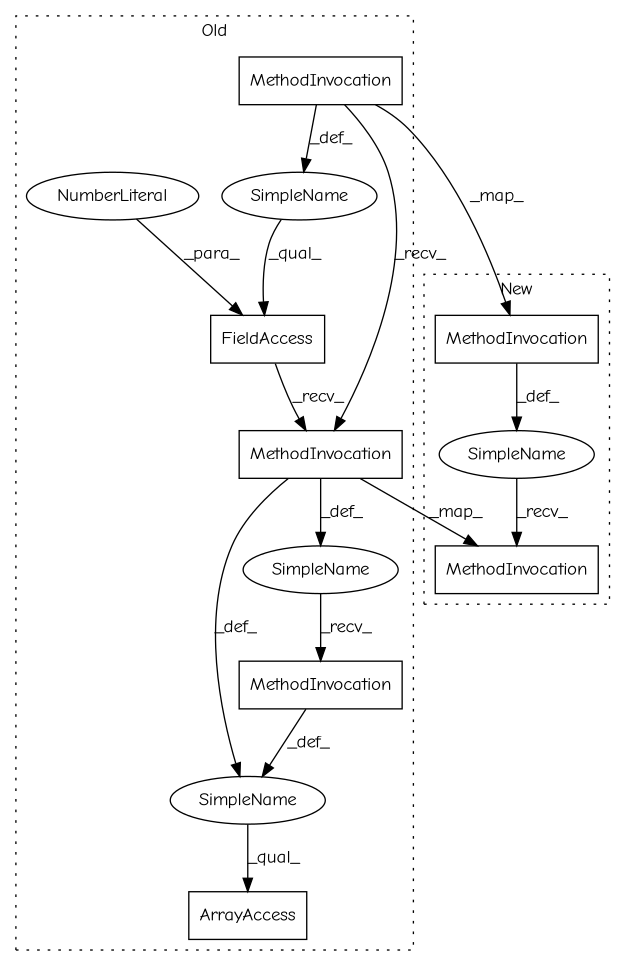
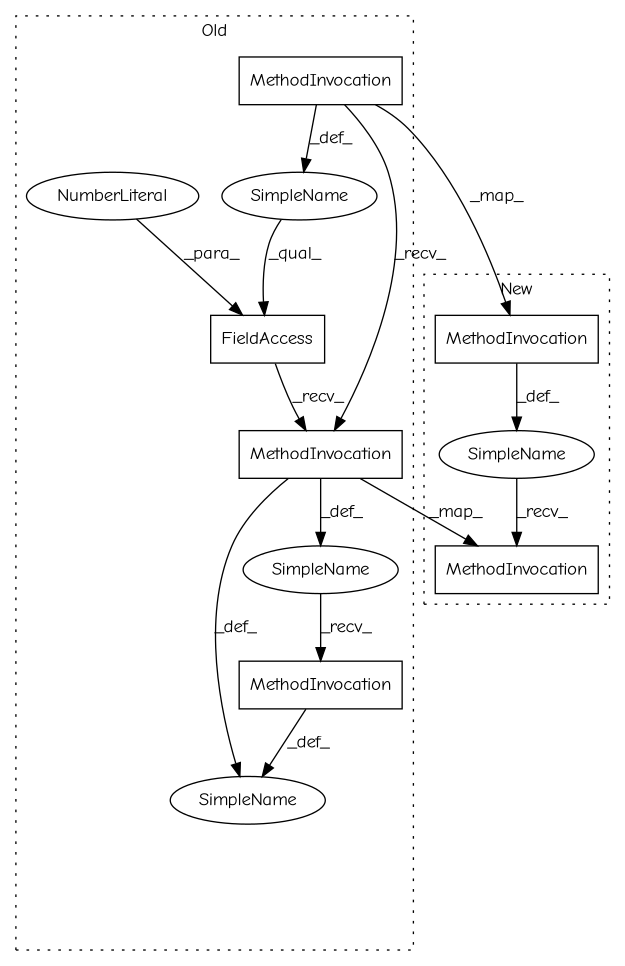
  digraph {
    fontname="Comic Neue"
    node [a=32 fontname="Comic Neue" shape=box]
    edge [fontname="Comic Neue"]
-   n1 [a=2 l="47,1" label=ArrayAccess s="2836,2884"]
    n2 [a=22 l=32 label=FieldAccess s=2836]
    n3 [l=6 label=MethodInvocation s=2857]
    n4 [l=5 label=MethodInvocation s=2869]
    n5 [l=7 label=MethodInvocation s=2875]
    n6 [a=34 l=1 label=NumberLiteral s=2883 shape=ellipse]
    n7 [a=42 label=SimpleName shape=ellipse]
    n8 [a=42 label=SimpleName shape=ellipse]
    n9 [a=42 label=SimpleName shape=ellipse]
    n10 [l=6 label=MethodInvocation s=2747]
    n11 [l=6 label=MethodInvocation s=2754]
    n12 [a=42 label=SimpleName shape=ellipse]
    subgraph cluster_1 {
      label=Old
      style=dotted
-     n1
      n2
      n3
      n4
      n5
      n6
      n7
      n8
      n9
    }
    subgraph cluster_2 {
      label=New
      style=dotted
      n10
      n11
      n12
    }
    n2 -> n4 [label=_recv_]
    n3 -> n4 [label=_recv_]
    n3 -> n7 [label=_def_]
    n3 -> n10 [label=_map_]
    n4 -> n8 [label=_def_]
    n4 -> n9 [label=_def_]
    n4 -> n11 [label=_map_]
    n5 -> n8 [label=_def_]
    n6 -> n2 [label=_para_]
    n7 -> n2 [label=_qual_]
-   n8 -> n1 [label=_qual_]
    n9 -> n5 [label=_recv_]
    n10 -> n12 [label=_def_]
    n12 -> n11 [label=_recv_]
  }
